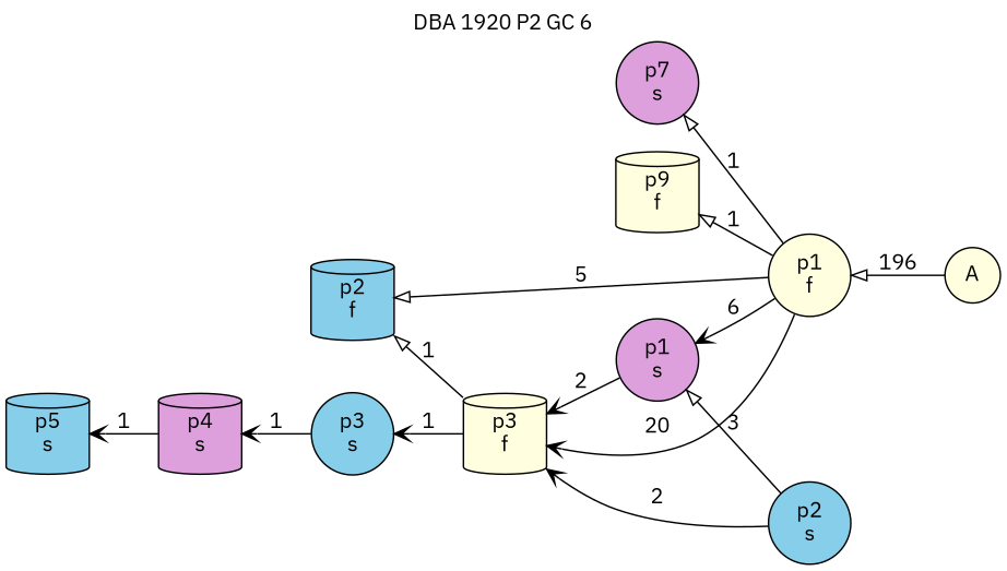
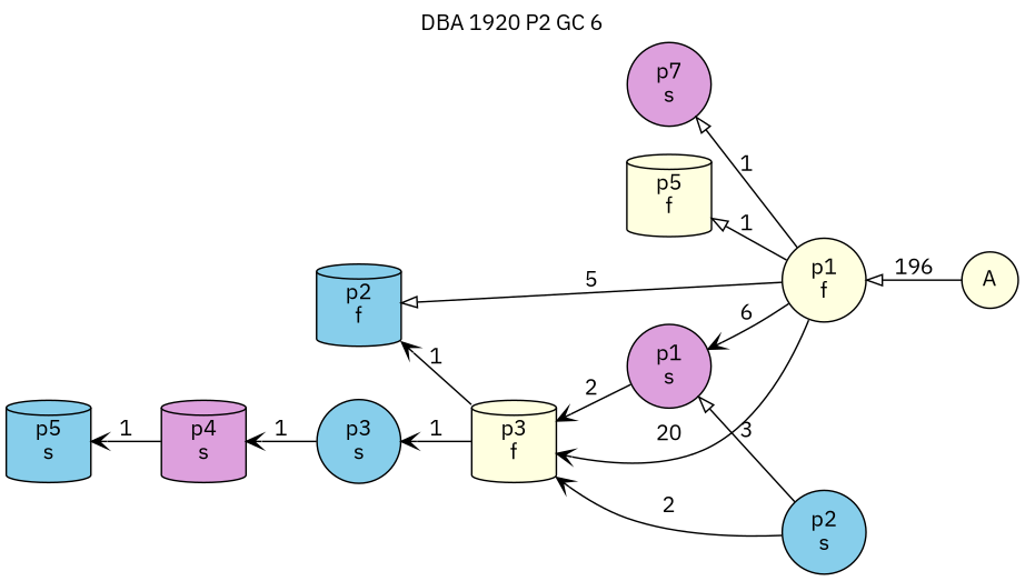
  digraph {
    fontname="IBM Plex Sans"
    label=" DBA 1920 P2 GC 6 "
    labelloc=tl
    rankdir=RL
    node [fillcolor=lightyellow fontname="IBM Plex Sans" shape=circle style=filled]
    edge [arrowhead=vee fontname="IBM Plex Sans"]
    n1 [label=A]
    n2 [label="p1\nf"]
-   n3 [label="p9\nf" shape=cylinder]
+   n3 [label="p5\nf" shape=cylinder]
    n4 [fillcolor=skyblue label="p2\nf" shape=cylinder]
    n5 [label="p3\nf" shape=cylinder]
    n6 [fillcolor=plum label="p1\ns"]
    n7 [fillcolor=plum label="p7\ns"]
    n8 [fillcolor=skyblue label="p3\ns"]
    n9 [fillcolor=plum label="p4\ns" shape=cylinder]
    n10 [fillcolor=skyblue label="p2\ns"]
    n11 [fillcolor=skyblue label="p5\ns" shape=cylinder]
    n1 -> n2 [arrowhead=onormal label=196]
    n2 -> n3 [arrowhead=onormal label=1]
    n2 -> n4 [arrowhead=onormal label=5]
    n2 -> n5 [label=20]
    n2 -> n6 [label=6]
    n2 -> n7 [arrowhead=onormal label=1]
-   n5 -> n4 [arrowhead=onormal label=1]
+   n5 -> n4 [label=1]
    n5 -> n8 [label=1]
    n6 -> n5 [label=2]
    n8 -> n9 [label=1]
    n9 -> n11 [label=1]
    n10 -> n5 [label=2]
    n10 -> n6 [arrowhead=onormal label=3]
  }
